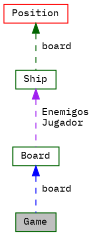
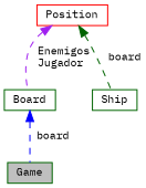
  digraph {
    fontname="IBM Plex Mono"
    node [color=darkgreen fillcolor=white fontname="IBM Plex Mono" fontsize=10 shape=record style=filled]
    edge [dir=back fontname="IBM Plex Mono" fontsize=10 labelfontname=Helvetica labelfontsize=10 style=dashed]
    n1 [fillcolor=grey75 fontcolor=black height=0.2 label=Game width=0.4]
    n2 [height=0.2 label=Board width=0.4]
    n3 [height=0.2 label=Ship width=0.4]
    n4 [color=red height=0.2 label=Position width=0.4]
    n2 -> n1 [color=blue label=" board"]
-   n3 -> n2 [color=purple label=" Enemigos\nJugador"]
+   n4 -> n2 [color=purple label=" Enemigos\nJugador"]
    n4 -> n3 [color=darkgreen label=" board"]
  }
